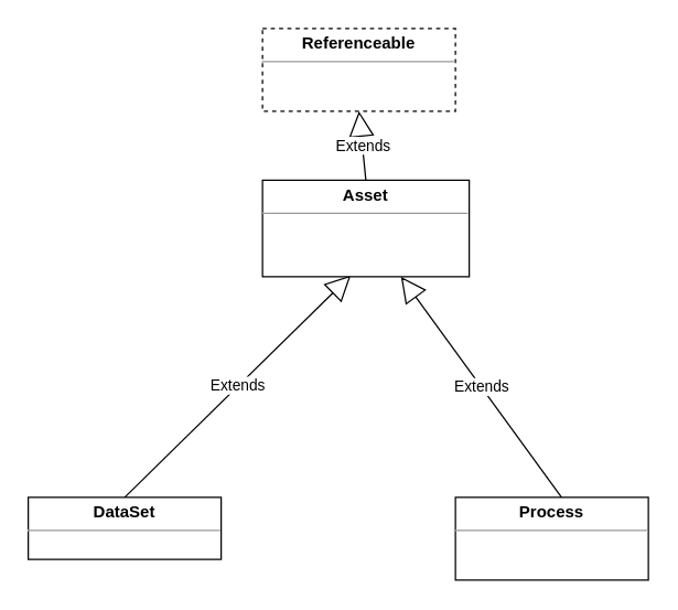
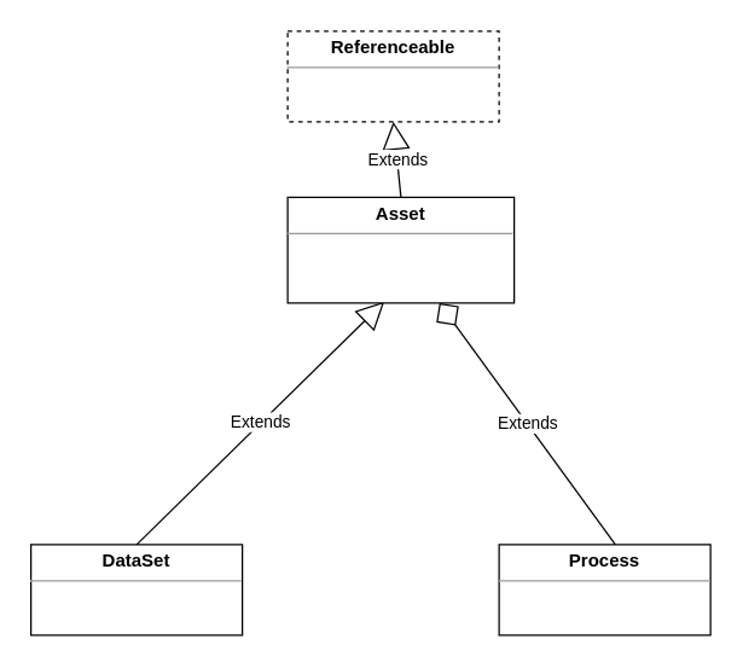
  <mxCell id="0" />
  <mxCell id="1" parent="0" />
  <mxCell id="2" value="&lt;p style=&quot;margin: 0px ; margin-top: 4px ; text-align: center&quot;&gt;&lt;b&gt;Referenceable&lt;/b&gt;&lt;br&gt;&lt;/p&gt;&lt;hr size=&quot;1&quot;&gt;&lt;div style=&quot;height: 2px&quot;&gt;&lt;/div&gt;" style="verticalAlign=top;align=left;overflow=fill;fontSize=12;fontFamily=Helvetica;html=1;dashed=1;" vertex="1" parent="1"><mxGeometry x="190" y="20" width="140" height="60" as="geometry" /></mxCell>
- <mxCell id="3" value="&lt;p style=&quot;margin: 0px ; margin-top: 4px ; text-align: center&quot;&gt;&lt;b&gt;DataSet&lt;/b&gt;&lt;br&gt;&lt;/p&gt;&lt;hr size=&quot;1&quot;&gt;&lt;div style=&quot;height: 2px&quot;&gt;&lt;/div&gt;" style="verticalAlign=top;align=left;overflow=fill;fontSize=12;fontFamily=Helvetica;html=1;" vertex="1" parent="1"><mxGeometry x="20" y="360" width="140" height="45" as="geometry" /></mxCell>
+ <mxCell id="3" value="&lt;p style=&quot;margin: 0px ; margin-top: 4px ; text-align: center&quot;&gt;&lt;b&gt;DataSet&lt;/b&gt;&lt;br&gt;&lt;/p&gt;&lt;hr size=&quot;1&quot;&gt;&lt;div style=&quot;height: 2px&quot;&gt;&lt;/div&gt;" style="verticalAlign=top;align=left;overflow=fill;fontSize=12;fontFamily=Helvetica;html=1;" vertex="1" parent="1"><mxGeometry x="20" y="360" width="140" height="60" as="geometry" /></mxCell>
  <mxCell id="4" value="&lt;p style=&quot;margin: 0px ; margin-top: 4px ; text-align: center&quot;&gt;&lt;b&gt;Process&lt;/b&gt;&lt;br&gt;&lt;/p&gt;&lt;hr size=&quot;1&quot;&gt;&lt;div style=&quot;height: 2px&quot;&gt;&lt;/div&gt;" style="verticalAlign=top;align=left;overflow=fill;fontSize=12;fontFamily=Helvetica;html=1;" vertex="1" parent="1"><mxGeometry x="330" y="360" width="140" height="60" as="geometry" /></mxCell>
  <mxCell id="5" value="Extends" style="endArrow=block;endSize=16;endFill=0;html=1;exitX=0.5;exitY=0;exitDx=0;exitDy=0;entryX=0.427;entryY=0.986;entryDx=0;entryDy=0;entryPerimeter=0;" edge="1" parent="1" source="3" target="7"><mxGeometry width="160" relative="1" as="geometry"><mxPoint x="120" y="210" as="sourcePoint" /><mxPoint x="250" y="310" as="targetPoint" /></mxGeometry></mxCell>
- <mxCell id="6" value="Extends" style="endArrow=block;endSize=16;endFill=0;html=1;exitX=0.55;exitY=0;exitDx=0;exitDy=0;exitPerimeter=0;" edge="1" parent="1" source="4" target="7"><mxGeometry width="160" relative="1" as="geometry"><mxPoint x="440" y="190" as="sourcePoint" /><mxPoint x="300" y="310" as="targetPoint" /></mxGeometry></mxCell>
+ <mxCell id="6" value="Extends" style="endArrow=diamond;endSize=16;endFill=0;html=1;exitX=0.55;exitY=0;exitDx=0;exitDy=0;exitPerimeter=0;" edge="1" parent="1" source="4" target="7"><mxGeometry width="160" relative="1" as="geometry"><mxPoint x="440" y="190" as="sourcePoint" /><mxPoint x="300" y="310" as="targetPoint" /></mxGeometry></mxCell>
  <mxCell id="7" value="&lt;p style=&quot;margin: 0px ; margin-top: 4px ; text-align: center&quot;&gt;&lt;b&gt;Asset&lt;/b&gt;&lt;br&gt;&lt;/p&gt;&lt;hr size=&quot;1&quot;&gt;&lt;div style=&quot;height: 2px&quot;&gt;&lt;/div&gt;" style="verticalAlign=top;align=left;overflow=fill;fontSize=12;fontFamily=Helvetica;html=1;" vertex="1" parent="1"><mxGeometry x="190" y="130" width="150" height="70" as="geometry" /></mxCell>
  <mxCell id="8" value="Extends" style="endArrow=block;endSize=16;endFill=0;html=1;entryX=0.5;entryY=1;entryDx=0;entryDy=0;exitX=0.5;exitY=0;exitDx=0;exitDy=0;" edge="1" parent="1" source="7" target="2"><mxGeometry width="160" relative="1" as="geometry"><mxPoint x="-50" y="190" as="sourcePoint" /><mxPoint x="110" y="190" as="targetPoint" /></mxGeometry></mxCell>
